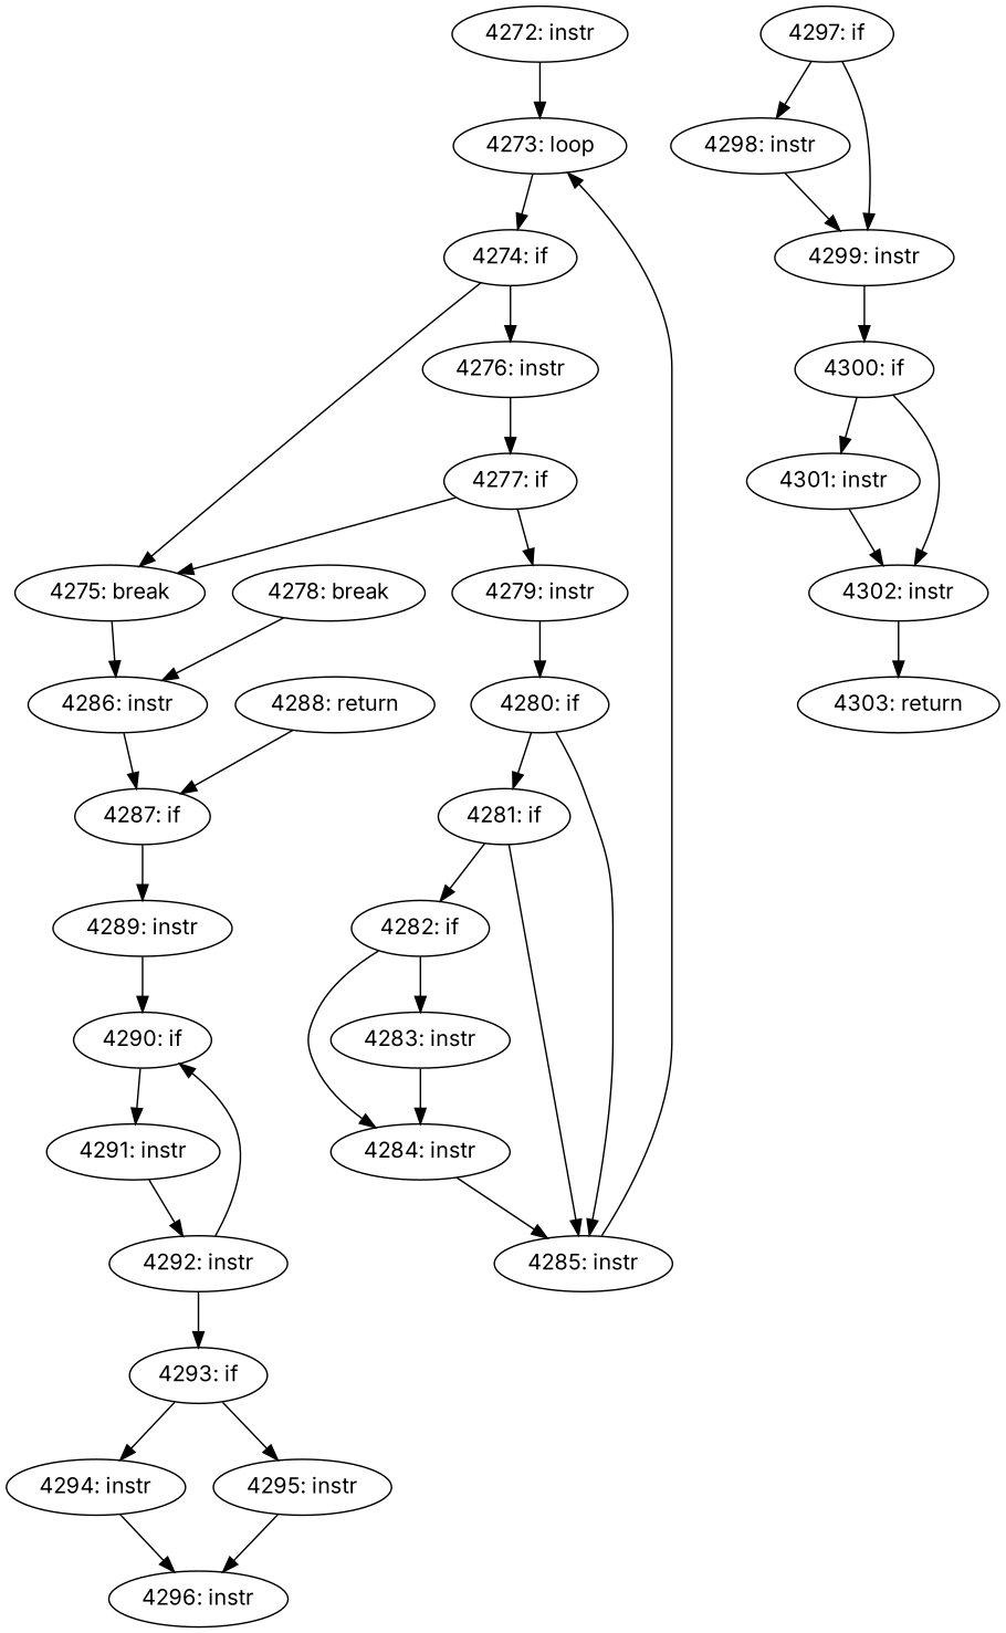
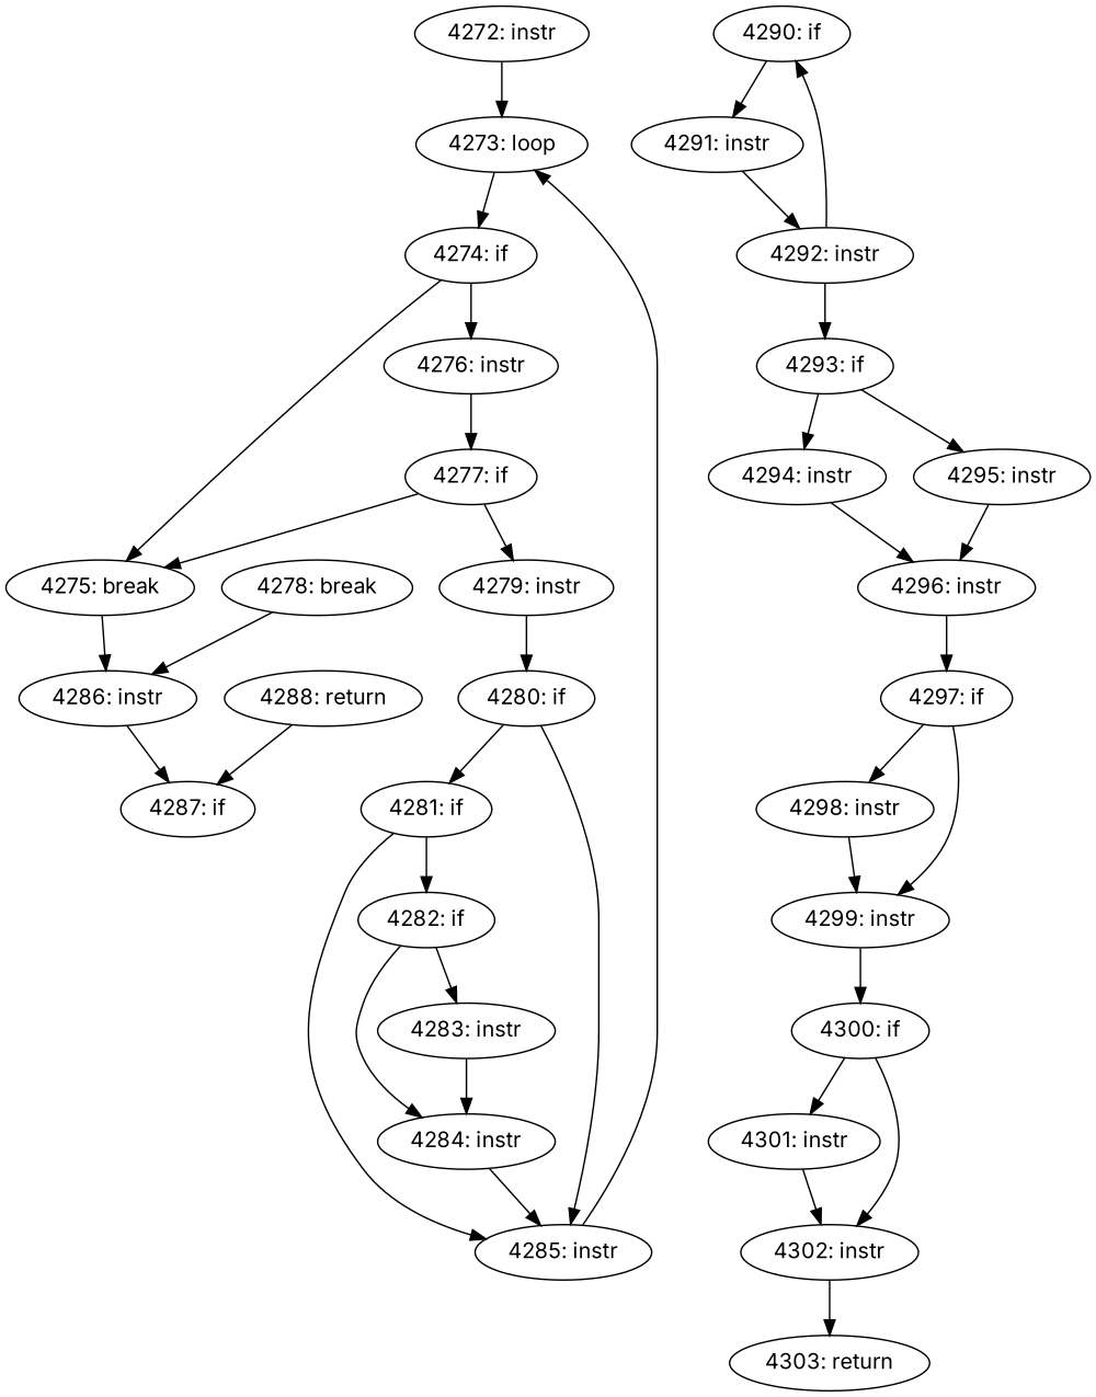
  digraph {
    fontname=Inter
    node [fontname=Inter]
    edge [fontname=Inter]
    n1 [label="4272: instr"]
    n2 [label="4273: loop"]
    n3 [label="4274: if"]
    n4 [label="4276: instr"]
    n5 [label="4275: break"]
    n6 [label="4277: if"]
    n7 [label="4286: instr"]
    n8 [label="4279: instr"]
    n9 [label="4287: if"]
-   n10 [label="4289: instr"]
    n11 [label="4278: break"]
    n12 [label="4280: if"]
    n13 [label="4281: if"]
    n14 [label="4285: instr"]
    n15 [label="4282: if"]
    n16 [label="4283: instr"]
    n17 [label="4284: instr"]
    n18 [label="4288: return"]
    n19 [label="4290: if"]
    n20 [label="4291: instr"]
    n21 [label="4292: instr"]
    n22 [label="4293: if"]
    n23 [label="4294: instr"]
    n24 [label="4295: instr"]
    n25 [label="4296: instr"]
    n26 [label="4297: if"]
    n27 [label="4298: instr"]
    n28 [label="4299: instr"]
    n29 [label="4300: if"]
    n30 [label="4301: instr"]
    n31 [label="4302: instr"]
    n32 [label="4303: return"]
    n1 -> n2
    n2 -> n3
    n3 -> n4
    n3 -> n5
    n4 -> n6
    n5 -> n7
    n6 -> n5
    n6 -> n8
    n7 -> n9
    n8 -> n12
-   n9 -> n10
-   n10 -> n19
    n11 -> n7
    n12 -> n13
    n12 -> n14
    n13 -> n14
    n13 -> n15
    n14 -> n2
    n15 -> n16
    n15 -> n17
    n16 -> n17
    n17 -> n14
    n18 -> n9
    n19 -> n20
    n20 -> n21
    n21 -> n19
    n21 -> n22
    n22 -> n23
    n22 -> n24
    n23 -> n25
    n24 -> n25
+   n25 -> n26
    n26 -> n27
    n26 -> n28
    n27 -> n28
    n28 -> n29
    n29 -> n30
    n29 -> n31
    n30 -> n31
    n31 -> n32
  }
